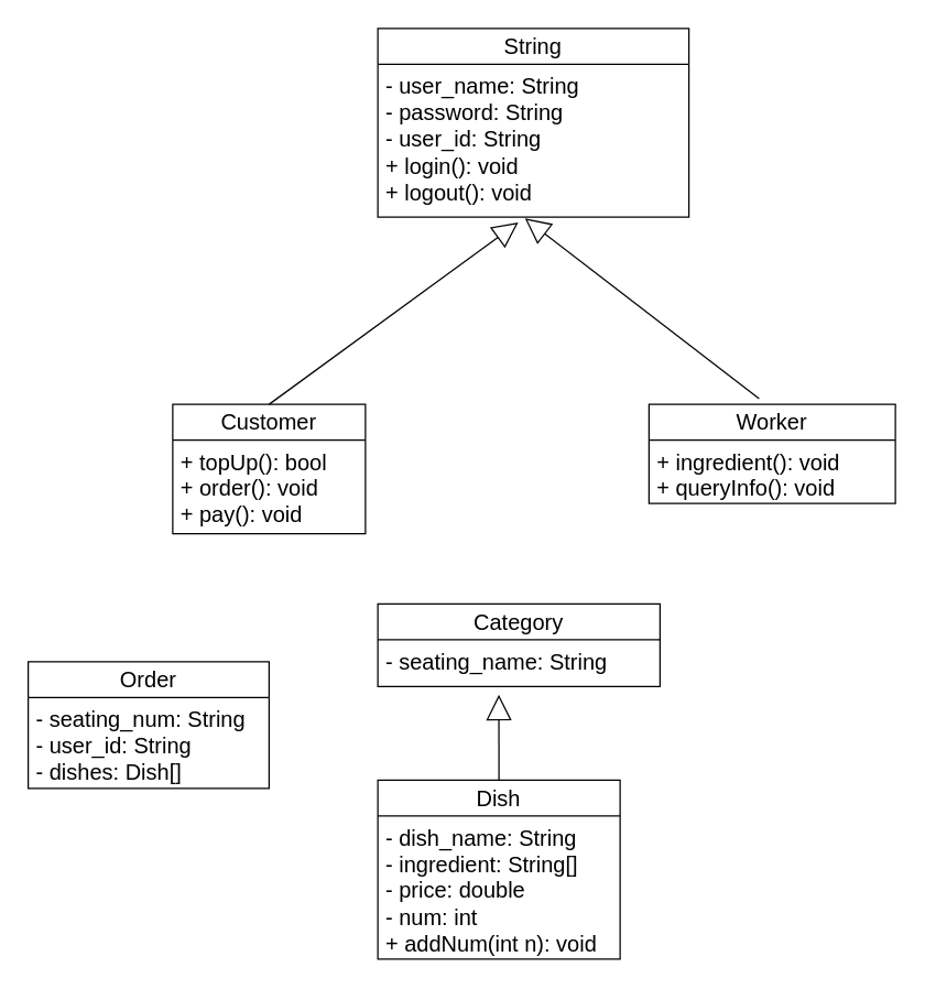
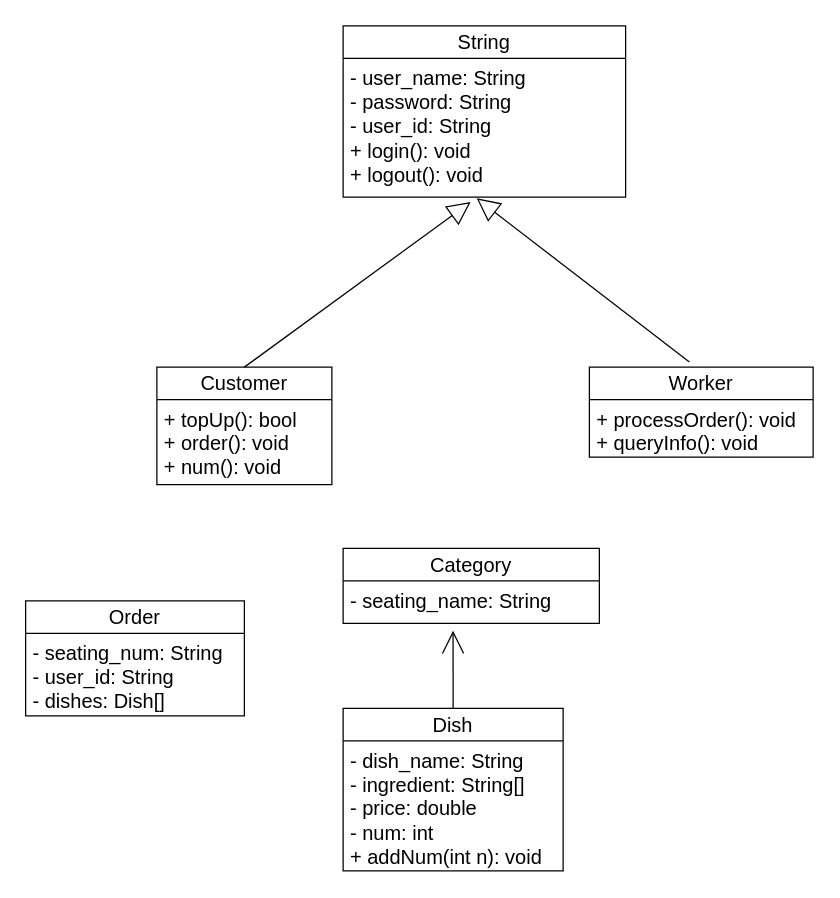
  <mxCell id="0" />
  <mxCell id="1" parent="0" />
  <mxCell id="2" value="String" style="swimlane;fontStyle=0;childLayout=stackLayout;horizontal=1;startSize=26;fillColor=none;horizontalStack=0;resizeParent=1;resizeParentMax=0;resizeLast=0;collapsible=1;marginBottom=0;whiteSpace=wrap;html=1;fontSize=16;" parent="1" vertex="1"><mxGeometry x="274" y="20" width="226" height="137" as="geometry" /></mxCell>
  <mxCell id="3" value="- user_name: String&lt;br&gt;- password: String&lt;br&gt;- user_id: String&lt;br&gt;+ login(): void&lt;br&gt;+ logout(): void" style="text;strokeColor=none;fillColor=none;align=left;verticalAlign=top;spacingLeft=4;spacingRight=4;overflow=hidden;rotatable=0;points=[[0,0.5],[1,0.5]];portConstraint=eastwest;whiteSpace=wrap;html=1;fontSize=16;" parent="2" vertex="1"><mxGeometry y="26" width="226" height="111" as="geometry" /></mxCell>
  <mxCell id="4" value="Customer" style="swimlane;fontStyle=0;childLayout=stackLayout;horizontal=1;startSize=26;fillColor=none;horizontalStack=0;resizeParent=1;resizeParentMax=0;resizeLast=0;collapsible=1;marginBottom=0;whiteSpace=wrap;html=1;fontSize=16;" parent="1" vertex="1"><mxGeometry x="125" y="293" width="140" height="94" as="geometry" /></mxCell>
- <mxCell id="5" value="+ topUp(): bool&lt;br&gt;+ order(): void&lt;br&gt;+ pay(): void" style="text;strokeColor=none;fillColor=none;align=left;verticalAlign=top;spacingLeft=4;spacingRight=4;overflow=hidden;rotatable=0;points=[[0,0.5],[1,0.5]];portConstraint=eastwest;whiteSpace=wrap;html=1;fontSize=16;" parent="4" vertex="1"><mxGeometry y="26" width="140" height="68" as="geometry" /></mxCell>
+ <mxCell id="5" value="+ topUp(): bool&lt;br&gt;+ order(): void&lt;br&gt;+ num(): void" style="text;strokeColor=none;fillColor=none;align=left;verticalAlign=top;spacingLeft=4;spacingRight=4;overflow=hidden;rotatable=0;points=[[0,0.5],[1,0.5]];portConstraint=eastwest;whiteSpace=wrap;html=1;fontSize=16;" parent="4" vertex="1"><mxGeometry y="26" width="140" height="68" as="geometry" /></mxCell>
  <mxCell id="6" value="Worker" style="swimlane;fontStyle=0;childLayout=stackLayout;horizontal=1;startSize=26;fillColor=none;horizontalStack=0;resizeParent=1;resizeParentMax=0;resizeLast=0;collapsible=1;marginBottom=0;whiteSpace=wrap;html=1;fontSize=16;" parent="1" vertex="1"><mxGeometry x="471" y="293" width="179" height="72" as="geometry" /></mxCell>
- <mxCell id="7" value="+ ingredient(): void&lt;br&gt;+ queryInfo(): void" style="text;strokeColor=none;fillColor=none;align=left;verticalAlign=top;spacingLeft=4;spacingRight=4;overflow=hidden;rotatable=0;points=[[0,0.5],[1,0.5]];portConstraint=eastwest;whiteSpace=wrap;html=1;fontSize=16;" parent="6" vertex="1"><mxGeometry y="26" width="179" height="46" as="geometry" /></mxCell>
+ <mxCell id="7" value="+ processOrder(): void&lt;br&gt;+ queryInfo(): void" style="text;strokeColor=none;fillColor=none;align=left;verticalAlign=top;spacingLeft=4;spacingRight=4;overflow=hidden;rotatable=0;points=[[0,0.5],[1,0.5]];portConstraint=eastwest;whiteSpace=wrap;html=1;fontSize=16;" parent="6" vertex="1"><mxGeometry y="26" width="179" height="46" as="geometry" /></mxCell>
  <mxCell id="8" value="" style="endArrow=block;endSize=16;endFill=0;html=1;rounded=0;fontSize=12;curved=1;exitX=0.5;exitY=0;exitDx=0;exitDy=0;entryX=0.451;entryY=1.036;entryDx=0;entryDy=0;entryPerimeter=0;" parent="1" source="4" target="3" edge="1"><mxGeometry width="160" relative="1" as="geometry"><mxPoint x="312" y="79" as="sourcePoint" /><mxPoint x="472" y="79" as="targetPoint" /></mxGeometry></mxCell>
  <mxCell id="9" value="" style="endArrow=block;endSize=16;endFill=0;html=1;rounded=0;fontSize=12;curved=1;entryX=0.473;entryY=1.009;entryDx=0;entryDy=0;entryPerimeter=0;exitX=0.447;exitY=-0.056;exitDx=0;exitDy=0;exitPerimeter=0;" parent="1" source="6" target="3" edge="1"><mxGeometry x="-0.003" width="160" relative="1" as="geometry"><mxPoint x="312" y="79" as="sourcePoint" /><mxPoint x="472" y="79" as="targetPoint" /><mxPoint as="offset" /></mxGeometry></mxCell>
  <mxCell id="10" value="Category" style="swimlane;fontStyle=0;childLayout=stackLayout;horizontal=1;startSize=26;fillColor=none;horizontalStack=0;resizeParent=1;resizeParentMax=0;resizeLast=0;collapsible=1;marginBottom=0;whiteSpace=wrap;html=1;fontSize=16;" parent="1" vertex="1"><mxGeometry x="274" y="438" width="205" height="60" as="geometry" /></mxCell>
  <mxCell id="11" value="- seating_name: String" style="text;strokeColor=none;fillColor=none;align=left;verticalAlign=top;spacingLeft=4;spacingRight=4;overflow=hidden;rotatable=0;points=[[0,0.5],[1,0.5]];portConstraint=eastwest;whiteSpace=wrap;html=1;fontSize=16;" parent="10" vertex="1"><mxGeometry y="26" width="205" height="34" as="geometry" /></mxCell>
  <mxCell id="12" value="Dish" style="swimlane;fontStyle=0;childLayout=stackLayout;horizontal=1;startSize=26;fillColor=none;horizontalStack=0;resizeParent=1;resizeParentMax=0;resizeLast=0;collapsible=1;marginBottom=0;whiteSpace=wrap;html=1;fontSize=16;" parent="1" vertex="1"><mxGeometry x="274" y="566" width="176" height="130" as="geometry" /></mxCell>
  <mxCell id="13" value="- dish_name: String&lt;br&gt;- ingredient: String[]&lt;br&gt;- price: double&lt;br&gt;- num: int&lt;br&gt;+ addNum(int n): void" style="text;strokeColor=none;fillColor=none;align=left;verticalAlign=top;spacingLeft=4;spacingRight=4;overflow=hidden;rotatable=0;points=[[0,0.5],[1,0.5]];portConstraint=eastwest;whiteSpace=wrap;html=1;fontSize=16;" parent="12" vertex="1"><mxGeometry y="26" width="176" height="104" as="geometry" /></mxCell>
- <mxCell id="14" value="" style="endArrow=block;endSize=16;endFill=0;html=1;rounded=0;fontSize=12;curved=1;entryX=0.429;entryY=1.176;entryDx=0;entryDy=0;entryPerimeter=0;exitX=0.5;exitY=0;exitDx=0;exitDy=0;" parent="1" source="12" target="11" edge="1"><mxGeometry width="160" relative="1" as="geometry"><mxPoint x="312" y="479" as="sourcePoint" /><mxPoint x="472" y="479" as="targetPoint" /></mxGeometry></mxCell>
+ <mxCell id="14" value="" style="endArrow=open;endSize=16;endFill=0;html=1;rounded=0;fontSize=12;curved=1;entryX=0.429;entryY=1.176;entryDx=0;entryDy=0;entryPerimeter=0;exitX=0.5;exitY=0;exitDx=0;exitDy=0;" parent="1" source="12" target="11" edge="1"><mxGeometry width="160" relative="1" as="geometry"><mxPoint x="312" y="479" as="sourcePoint" /><mxPoint x="472" y="479" as="targetPoint" /></mxGeometry></mxCell>
  <mxCell id="15" value="Order" style="swimlane;fontStyle=0;childLayout=stackLayout;horizontal=1;startSize=26;fillColor=none;horizontalStack=0;resizeParent=1;resizeParentMax=0;resizeLast=0;collapsible=1;marginBottom=0;whiteSpace=wrap;html=1;fontSize=16;" parent="1" vertex="1"><mxGeometry x="20" y="480" width="175" height="92" as="geometry" /></mxCell>
  <mxCell id="16" value="- seating_num: String&lt;br&gt;- user_id: String&lt;br&gt;- dishes: Dish[]" style="text;strokeColor=none;fillColor=none;align=left;verticalAlign=top;spacingLeft=4;spacingRight=4;overflow=hidden;rotatable=0;points=[[0,0.5],[1,0.5]];portConstraint=eastwest;whiteSpace=wrap;html=1;fontSize=16;" parent="15" vertex="1"><mxGeometry y="26" width="175" height="66" as="geometry" /></mxCell>
